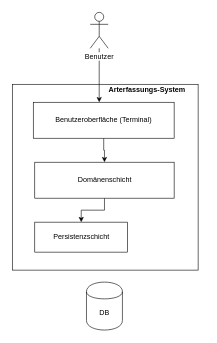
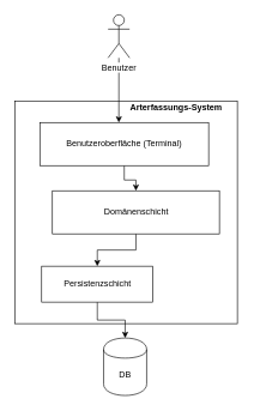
  <mxCell id="0" />
  <mxCell id="1" parent="0" />
  <mxCell id="2" value="" style="rounded=0;whiteSpace=wrap;html=1;" parent="1" vertex="1"><mxGeometry x="20" y="140" width="310" height="310" as="geometry" /></mxCell>
  <mxCell id="3" value="&lt;b&gt;Arterfassungs-System&lt;/b&gt;" style="text;html=1;strokeColor=none;fillColor=none;align=center;verticalAlign=middle;whiteSpace=wrap;rounded=0;" parent="1" vertex="1"><mxGeometry x="150" y="140" width="190" height="20" as="geometry" /></mxCell>
  <mxCell id="4" value="DB" style="shape=cylinder;whiteSpace=wrap;html=1;boundedLbl=1;backgroundOutline=1;" parent="1" vertex="1"><mxGeometry x="143.75" y="470" width="60" height="80" as="geometry" /></mxCell>
+ <mxCell id="5" style="edgeStyle=orthogonalEdgeStyle;rounded=0;orthogonalLoop=1;jettySize=auto;html=1;entryX=0.5;entryY=0;entryDx=0;entryDy=0;endArrow=classic;endFill=1;" parent="1" source="6" target="4" edge="1"><mxGeometry relative="1" as="geometry" /></mxCell>
  <mxCell id="6" value="Persistenzschicht" style="rounded=0;whiteSpace=wrap;html=1;" parent="1" vertex="1"><mxGeometry x="57.5" y="370" width="155" height="50" as="geometry" /></mxCell>
  <mxCell id="7" style="edgeStyle=orthogonalEdgeStyle;rounded=0;orthogonalLoop=1;jettySize=auto;html=1;entryX=0.5;entryY=0;entryDx=0;entryDy=0;endArrow=classic;endFill=1;" parent="1" source="8" target="12" edge="1"><mxGeometry relative="1" as="geometry" /></mxCell>
  <mxCell id="8" value="Benutzeroberfläche (Terminal)" style="rounded=0;whiteSpace=wrap;html=1;" parent="1" vertex="1"><mxGeometry x="55" y="170" width="235" height="60" as="geometry" /></mxCell>
  <mxCell id="9" style="edgeStyle=orthogonalEdgeStyle;rounded=0;orthogonalLoop=1;jettySize=auto;html=1;endArrow=classic;endFill=1;" parent="1" edge="1"><mxGeometry relative="1" as="geometry"><mxPoint x="165" y="80" as="sourcePoint" /><mxPoint x="165" y="170" as="targetPoint" /><Array as="points"><mxPoint x="165" y="170" /></Array></mxGeometry></mxCell>
  <mxCell id="10" value="Benutzer" style="shape=umlActor;verticalLabelPosition=bottom;labelBackgroundColor=#ffffff;verticalAlign=top;html=1;outlineConnect=0;" parent="1" vertex="1"><mxGeometry x="150" y="20" width="30" height="60" as="geometry" /></mxCell>
  <mxCell id="11" style="edgeStyle=orthogonalEdgeStyle;rounded=0;orthogonalLoop=1;jettySize=auto;html=1;entryX=0.5;entryY=0;entryDx=0;entryDy=0;endArrow=classic;endFill=1;" parent="1" source="12" target="6" edge="1"><mxGeometry relative="1" as="geometry" /></mxCell>
- <mxCell id="12" value="Domänenschicht" style="rounded=0;whiteSpace=wrap;html=1;" parent="1" vertex="1"><mxGeometry x="57.5" y="270" width="232.5" height="60" as="geometry" /></mxCell>
+ <mxCell id="12" value="Domänenschicht" style="rounded=0;whiteSpace=wrap;html=1;" parent="1" vertex="1"><mxGeometry x="72.5" y="265" width="232.5" height="60" as="geometry" /></mxCell>
